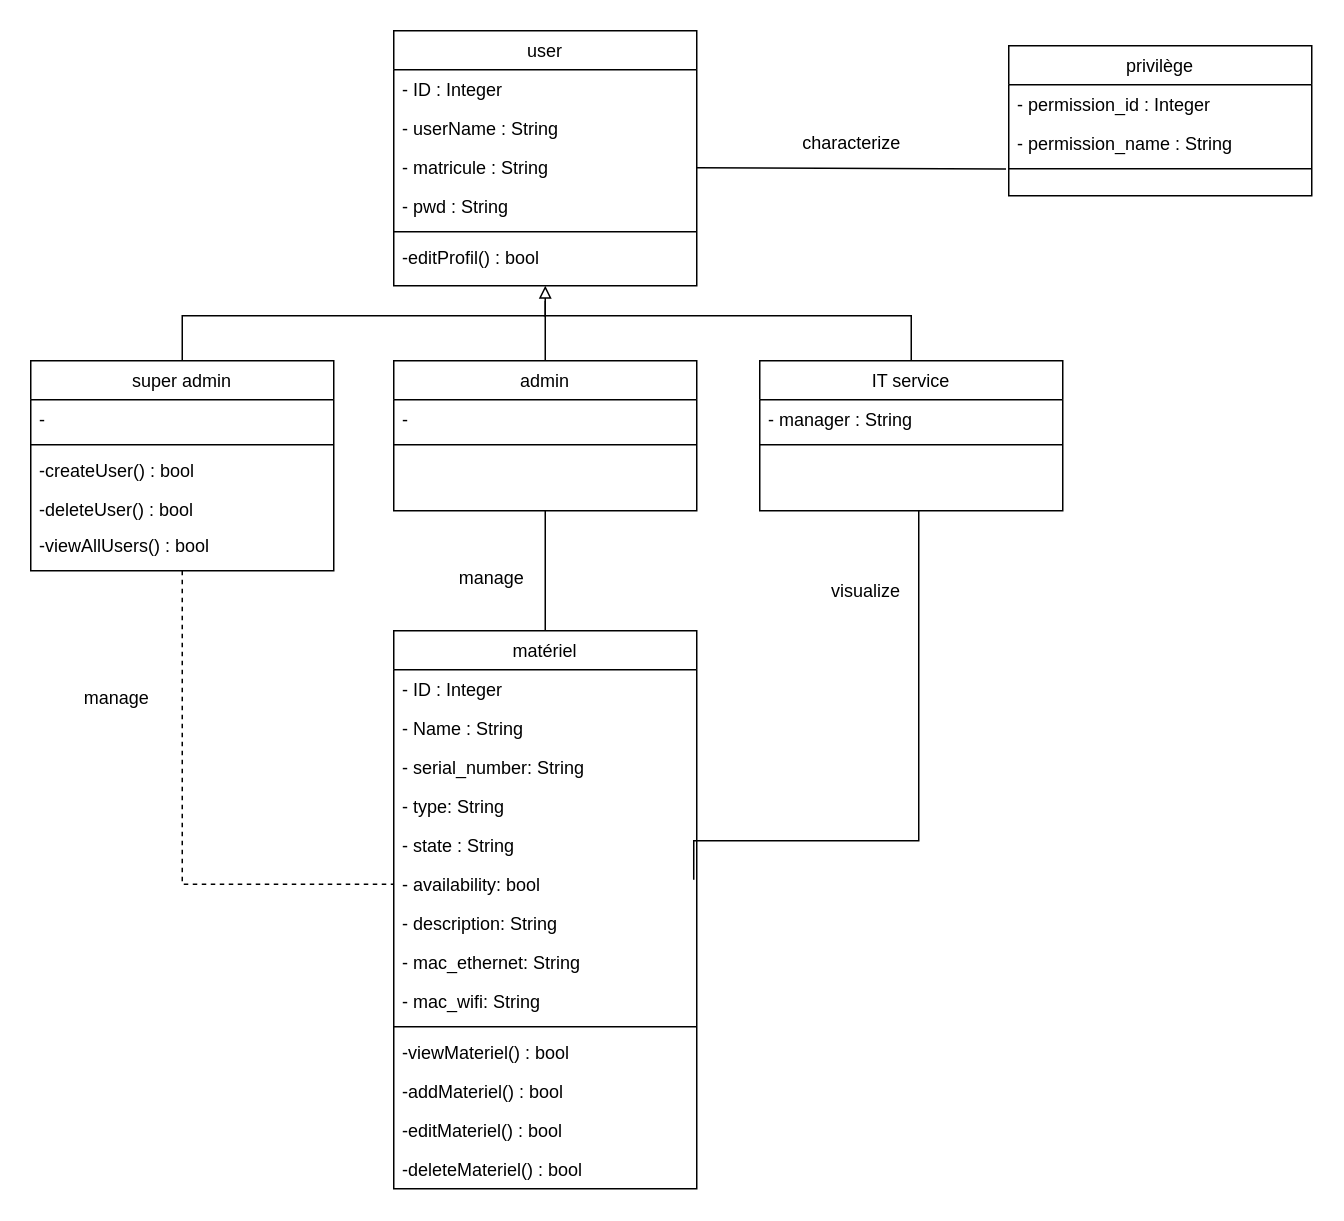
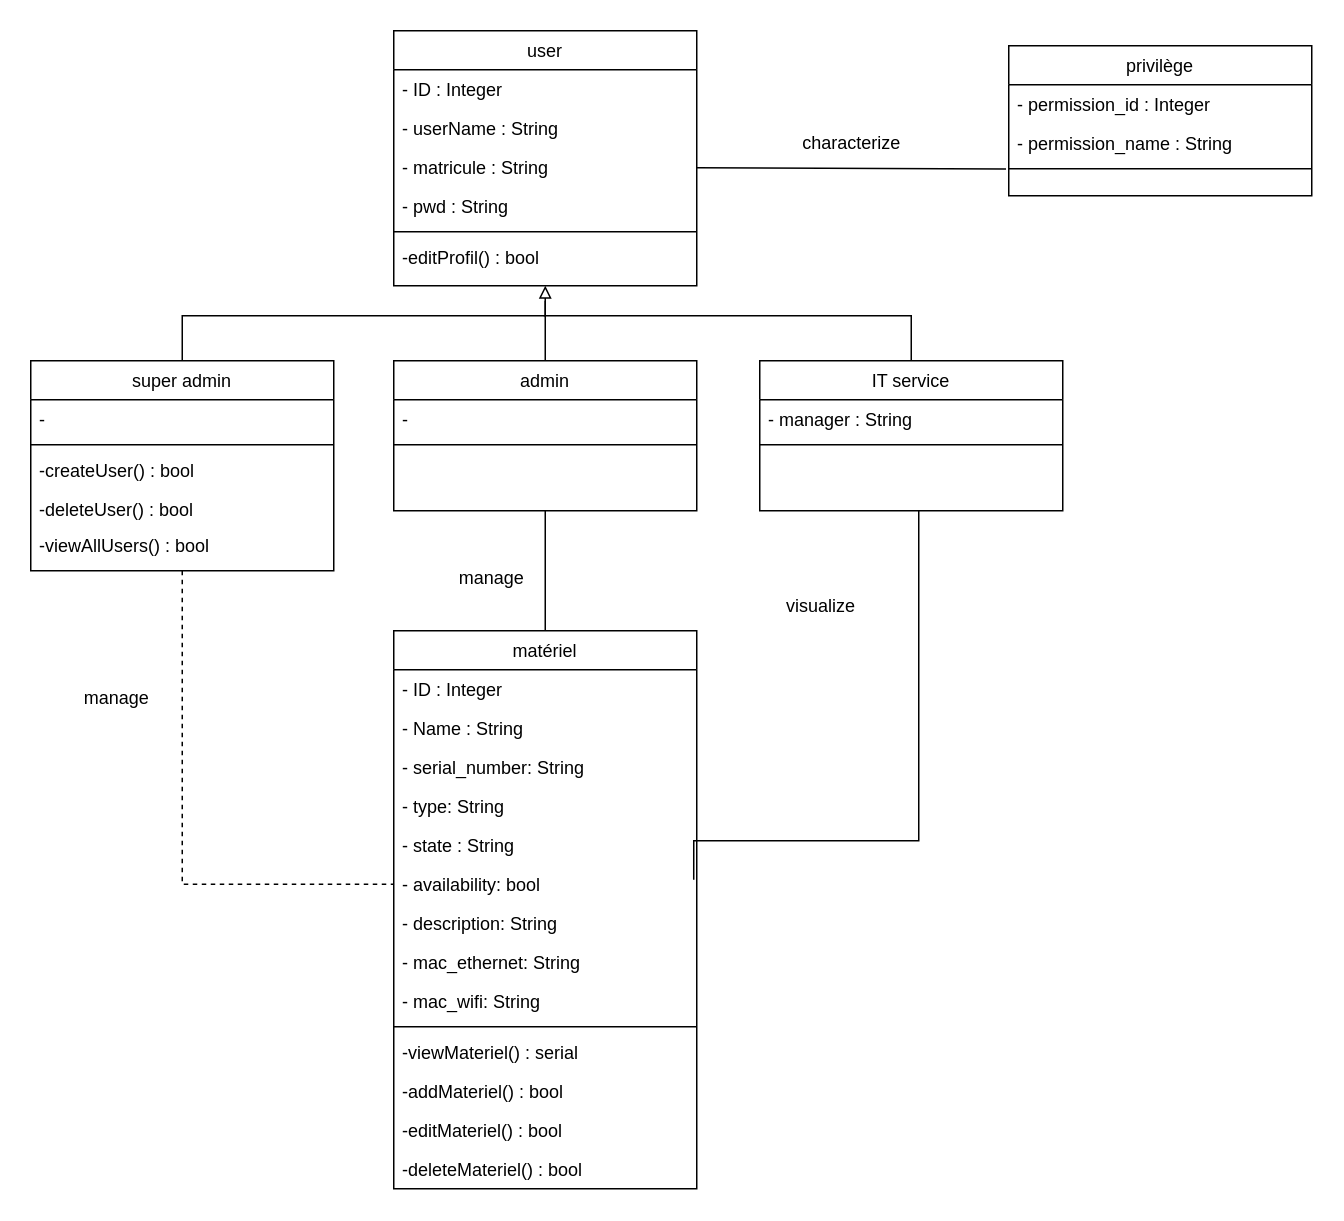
  <mxCell id="0" />
  <mxCell id="1" parent="0" />
  <mxCell id="2" value="user" style="swimlane;fontStyle=0;align=center;verticalAlign=top;childLayout=stackLayout;horizontal=1;startSize=26;horizontalStack=0;resizeParent=1;resizeLast=0;collapsible=1;marginBottom=0;rounded=0;shadow=0;strokeWidth=1;" parent="1" vertex="1"><mxGeometry x="262" y="20" width="202" height="170" as="geometry"><mxRectangle x="550" y="140" width="160" height="26" as="alternateBounds" /></mxGeometry></mxCell>
  <mxCell id="3" value="- ID : Integer " style="text;align=left;verticalAlign=top;spacingLeft=4;spacingRight=4;overflow=hidden;rotatable=0;points=[[0,0.5],[1,0.5]];portConstraint=eastwest;" parent="2" vertex="1"><mxGeometry y="26" width="202" height="26" as="geometry" /></mxCell>
  <mxCell id="4" value="- userName : String" style="text;align=left;verticalAlign=top;spacingLeft=4;spacingRight=4;overflow=hidden;rotatable=0;points=[[0,0.5],[1,0.5]];portConstraint=eastwest;rounded=0;shadow=0;html=0;" parent="2" vertex="1"><mxGeometry y="52" width="202" height="26" as="geometry" /></mxCell>
  <mxCell id="5" value="- matricule : String" style="text;align=left;verticalAlign=top;spacingLeft=4;spacingRight=4;overflow=hidden;rotatable=0;points=[[0,0.5],[1,0.5]];portConstraint=eastwest;rounded=0;shadow=0;html=0;" parent="2" vertex="1"><mxGeometry y="78" width="202" height="26" as="geometry" /></mxCell>
  <mxCell id="6" value="- pwd : String " style="text;align=left;verticalAlign=top;spacingLeft=4;spacingRight=4;overflow=hidden;rotatable=0;points=[[0,0.5],[1,0.5]];portConstraint=eastwest;rounded=0;shadow=0;html=0;" parent="2" vertex="1"><mxGeometry y="104" width="202" height="26" as="geometry" /></mxCell>
  <mxCell id="7" value="" style="line;html=1;strokeWidth=1;align=left;verticalAlign=middle;spacingTop=-1;spacingLeft=3;spacingRight=3;rotatable=0;labelPosition=right;points=[];portConstraint=eastwest;" parent="2" vertex="1"><mxGeometry y="130" width="202" height="8" as="geometry" /></mxCell>
  <mxCell id="8" value="-editProfil() : bool" style="text;align=left;verticalAlign=top;spacingLeft=4;spacingRight=4;overflow=hidden;rotatable=0;points=[[0,0.5],[1,0.5]];portConstraint=eastwest;rounded=0;shadow=0;html=0;" parent="2" vertex="1"><mxGeometry y="138" width="202" height="26" as="geometry" /></mxCell>
  <mxCell id="9" style="edgeStyle=orthogonalEdgeStyle;rounded=0;orthogonalLoop=1;jettySize=auto;html=1;entryX=0.5;entryY=1;entryDx=0;entryDy=0;strokeWidth=1;endArrow=block;endFill=0;" parent="1" source="11" target="2" edge="1"><mxGeometry relative="1" as="geometry"><Array as="points"><mxPoint x="121" y="210" /><mxPoint x="363" y="210" /></Array></mxGeometry></mxCell>
  <mxCell id="10" style="edgeStyle=orthogonalEdgeStyle;rounded=0;orthogonalLoop=1;jettySize=auto;html=1;entryX=0;entryY=0.5;entryDx=0;entryDy=0;endArrow=none;endFill=0;dashed=1;" parent="1" source="11" target="38" edge="1"><mxGeometry relative="1" as="geometry" /></mxCell>
  <mxCell id="11" value="super admin" style="swimlane;fontStyle=0;align=center;verticalAlign=top;childLayout=stackLayout;horizontal=1;startSize=26;horizontalStack=0;resizeParent=1;resizeLast=0;collapsible=1;marginBottom=0;rounded=0;shadow=0;strokeWidth=1;" parent="1" vertex="1"><mxGeometry x="20" y="240" width="202" height="140" as="geometry"><mxRectangle x="550" y="140" width="160" height="26" as="alternateBounds" /></mxGeometry></mxCell>
  <mxCell id="12" value="-" style="text;align=left;verticalAlign=top;spacingLeft=4;spacingRight=4;overflow=hidden;rotatable=0;points=[[0,0.5],[1,0.5]];portConstraint=eastwest;rounded=0;shadow=0;html=0;" parent="11" vertex="1"><mxGeometry y="26" width="202" height="26" as="geometry" /></mxCell>
  <mxCell id="13" value="" style="line;html=1;strokeWidth=1;align=left;verticalAlign=middle;spacingTop=-1;spacingLeft=3;spacingRight=3;rotatable=0;labelPosition=right;points=[];portConstraint=eastwest;" parent="11" vertex="1"><mxGeometry y="52" width="202" height="8" as="geometry" /></mxCell>
  <mxCell id="14" value="-createUser() : bool" style="text;align=left;verticalAlign=top;spacingLeft=4;spacingRight=4;overflow=hidden;rotatable=0;points=[[0,0.5],[1,0.5]];portConstraint=eastwest;rounded=0;shadow=0;html=0;" parent="11" vertex="1"><mxGeometry y="60" width="202" height="26" as="geometry" /></mxCell>
  <mxCell id="15" value="-deleteUser() : bool" style="text;align=left;verticalAlign=top;spacingLeft=4;spacingRight=4;overflow=hidden;rotatable=0;points=[[0,0.5],[1,0.5]];portConstraint=eastwest;rounded=0;shadow=0;html=0;" parent="11" vertex="1"><mxGeometry y="86" width="202" height="24" as="geometry" /></mxCell>
  <mxCell id="16" value="-viewAllUsers() : bool" style="text;align=left;verticalAlign=top;spacingLeft=4;spacingRight=4;overflow=hidden;rotatable=0;points=[[0,0.5],[1,0.5]];portConstraint=eastwest;rounded=0;shadow=0;html=0;" parent="11" vertex="1"><mxGeometry y="110" width="202" height="24" as="geometry" /></mxCell>
  <mxCell id="17" style="edgeStyle=orthogonalEdgeStyle;rounded=0;orthogonalLoop=1;jettySize=auto;html=1;endArrow=none;endFill=0;" parent="1" source="19" edge="1"><mxGeometry relative="1" as="geometry"><mxPoint x="363" y="200" as="targetPoint" /></mxGeometry></mxCell>
  <mxCell id="18" style="edgeStyle=orthogonalEdgeStyle;rounded=0;orthogonalLoop=1;jettySize=auto;html=1;entryX=0.5;entryY=0;entryDx=0;entryDy=0;endArrow=none;endFill=0;" parent="1" source="19" target="32" edge="1"><mxGeometry relative="1" as="geometry" /></mxCell>
  <mxCell id="19" value="admin" style="swimlane;fontStyle=0;align=center;verticalAlign=top;childLayout=stackLayout;horizontal=1;startSize=26;horizontalStack=0;resizeParent=1;resizeLast=0;collapsible=1;marginBottom=0;rounded=0;shadow=0;strokeWidth=1;" parent="1" vertex="1"><mxGeometry x="262" y="240" width="202" height="100" as="geometry"><mxRectangle x="550" y="140" width="160" height="26" as="alternateBounds" /></mxGeometry></mxCell>
  <mxCell id="20" value="- " style="text;align=left;verticalAlign=top;spacingLeft=4;spacingRight=4;overflow=hidden;rotatable=0;points=[[0,0.5],[1,0.5]];portConstraint=eastwest;" parent="19" vertex="1"><mxGeometry y="26" width="202" height="26" as="geometry" /></mxCell>
  <mxCell id="21" value="" style="line;html=1;strokeWidth=1;align=left;verticalAlign=middle;spacingTop=-1;spacingLeft=3;spacingRight=3;rotatable=0;labelPosition=right;points=[];portConstraint=eastwest;" parent="19" vertex="1"><mxGeometry y="52" width="202" height="8" as="geometry" /></mxCell>
  <mxCell id="22" style="edgeStyle=orthogonalEdgeStyle;rounded=0;orthogonalLoop=1;jettySize=auto;html=1;endArrow=none;endFill=0;" parent="1" source="24" edge="1"><mxGeometry relative="1" as="geometry"><mxPoint x="362" y="210" as="targetPoint" /><Array as="points"><mxPoint x="607" y="210" /></Array></mxGeometry></mxCell>
  <mxCell id="23" style="edgeStyle=orthogonalEdgeStyle;rounded=0;orthogonalLoop=1;jettySize=auto;html=1;entryX=0.99;entryY=0.385;entryDx=0;entryDy=0;entryPerimeter=0;endArrow=none;endFill=0;" parent="1" source="24" target="38" edge="1"><mxGeometry relative="1" as="geometry"><mxPoint x="472" y="560" as="targetPoint" /><Array as="points"><mxPoint x="612" y="560" /></Array></mxGeometry></mxCell>
  <mxCell id="24" value="IT service" style="swimlane;fontStyle=0;align=center;verticalAlign=top;childLayout=stackLayout;horizontal=1;startSize=26;horizontalStack=0;resizeParent=1;resizeLast=0;collapsible=1;marginBottom=0;rounded=0;shadow=0;strokeWidth=1;" parent="1" vertex="1"><mxGeometry x="506" y="240" width="202" height="100" as="geometry"><mxRectangle x="550" y="140" width="160" height="26" as="alternateBounds" /></mxGeometry></mxCell>
  <mxCell id="25" value="- manager : String " style="text;align=left;verticalAlign=top;spacingLeft=4;spacingRight=4;overflow=hidden;rotatable=0;points=[[0,0.5],[1,0.5]];portConstraint=eastwest;" parent="24" vertex="1"><mxGeometry y="26" width="202" height="26" as="geometry" /></mxCell>
  <mxCell id="26" value="" style="line;html=1;strokeWidth=1;align=left;verticalAlign=middle;spacingTop=-1;spacingLeft=3;spacingRight=3;rotatable=0;labelPosition=right;points=[];portConstraint=eastwest;" parent="24" vertex="1"><mxGeometry y="52" width="202" height="8" as="geometry" /></mxCell>
  <mxCell id="27" value="privilège" style="swimlane;fontStyle=0;align=center;verticalAlign=top;childLayout=stackLayout;horizontal=1;startSize=26;horizontalStack=0;resizeParent=1;resizeLast=0;collapsible=1;marginBottom=0;rounded=0;shadow=0;strokeWidth=1;" parent="1" vertex="1"><mxGeometry x="672" y="30" width="202" height="100" as="geometry"><mxRectangle x="550" y="140" width="160" height="26" as="alternateBounds" /></mxGeometry></mxCell>
  <mxCell id="28" value="- permission_id : Integer" style="text;align=left;verticalAlign=top;spacingLeft=4;spacingRight=4;overflow=hidden;rotatable=0;points=[[0,0.5],[1,0.5]];portConstraint=eastwest;" parent="27" vertex="1"><mxGeometry y="26" width="202" height="26" as="geometry" /></mxCell>
  <mxCell id="29" value="- permission_name : String" style="text;align=left;verticalAlign=top;spacingLeft=4;spacingRight=4;overflow=hidden;rotatable=0;points=[[0,0.5],[1,0.5]];portConstraint=eastwest;" parent="27" vertex="1"><mxGeometry y="52" width="202" height="26" as="geometry" /></mxCell>
  <mxCell id="30" value="" style="line;html=1;strokeWidth=1;align=left;verticalAlign=middle;spacingTop=-1;spacingLeft=3;spacingRight=3;rotatable=0;labelPosition=right;points=[];portConstraint=eastwest;" parent="27" vertex="1"><mxGeometry y="78" width="202" height="8" as="geometry" /></mxCell>
  <mxCell id="31" style="rounded=0;orthogonalLoop=1;jettySize=auto;html=1;entryX=-0.009;entryY=1.162;entryDx=0;entryDy=0;entryPerimeter=0;endArrow=none;endFill=0;" parent="1" source="5" target="29" edge="1"><mxGeometry relative="1" as="geometry" /></mxCell>
  <mxCell id="32" value="matériel" style="swimlane;fontStyle=0;align=center;verticalAlign=top;childLayout=stackLayout;horizontal=1;startSize=26;horizontalStack=0;resizeParent=1;resizeLast=0;collapsible=1;marginBottom=0;rounded=0;shadow=0;strokeWidth=1;" parent="1" vertex="1"><mxGeometry x="262" y="420" width="202" height="372" as="geometry"><mxRectangle x="550" y="140" width="160" height="26" as="alternateBounds" /></mxGeometry></mxCell>
  <mxCell id="33" value="- ID : Integer " style="text;align=left;verticalAlign=top;spacingLeft=4;spacingRight=4;overflow=hidden;rotatable=0;points=[[0,0.5],[1,0.5]];portConstraint=eastwest;" parent="32" vertex="1"><mxGeometry y="26" width="202" height="26" as="geometry" /></mxCell>
  <mxCell id="34" value="- Name : String" style="text;align=left;verticalAlign=top;spacingLeft=4;spacingRight=4;overflow=hidden;rotatable=0;points=[[0,0.5],[1,0.5]];portConstraint=eastwest;rounded=0;shadow=0;html=0;" parent="32" vertex="1"><mxGeometry y="52" width="202" height="26" as="geometry" /></mxCell>
  <mxCell id="35" value="- serial_number: String" style="text;align=left;verticalAlign=top;spacingLeft=4;spacingRight=4;overflow=hidden;rotatable=0;points=[[0,0.5],[1,0.5]];portConstraint=eastwest;rounded=0;shadow=0;html=0;" parent="32" vertex="1"><mxGeometry y="78" width="202" height="26" as="geometry" /></mxCell>
  <mxCell id="36" value="- type: String" style="text;align=left;verticalAlign=top;spacingLeft=4;spacingRight=4;overflow=hidden;rotatable=0;points=[[0,0.5],[1,0.5]];portConstraint=eastwest;rounded=0;shadow=0;html=0;" vertex="1" parent="32"><mxGeometry y="104" width="202" height="26" as="geometry" /></mxCell>
  <mxCell id="37" value="- state : String " style="text;align=left;verticalAlign=top;spacingLeft=4;spacingRight=4;overflow=hidden;rotatable=0;points=[[0,0.5],[1,0.5]];portConstraint=eastwest;rounded=0;shadow=0;html=0;" parent="32" vertex="1"><mxGeometry y="130" width="202" height="26" as="geometry" /></mxCell>
  <mxCell id="38" value="- availability: bool" style="text;align=left;verticalAlign=top;spacingLeft=4;spacingRight=4;overflow=hidden;rotatable=0;points=[[0,0.5],[1,0.5]];portConstraint=eastwest;rounded=0;shadow=0;html=0;" parent="32" vertex="1"><mxGeometry y="156" width="202" height="26" as="geometry" /></mxCell>
  <mxCell id="39" value="- description: String" style="text;align=left;verticalAlign=top;spacingLeft=4;spacingRight=4;overflow=hidden;rotatable=0;points=[[0,0.5],[1,0.5]];portConstraint=eastwest;rounded=0;shadow=0;html=0;" vertex="1" parent="32"><mxGeometry y="182" width="202" height="26" as="geometry" /></mxCell>
  <mxCell id="40" value="- mac_ethernet: String" style="text;align=left;verticalAlign=top;spacingLeft=4;spacingRight=4;overflow=hidden;rotatable=0;points=[[0,0.5],[1,0.5]];portConstraint=eastwest;rounded=0;shadow=0;html=0;" vertex="1" parent="32"><mxGeometry y="208" width="202" height="26" as="geometry" /></mxCell>
  <mxCell id="41" value="- mac_wifi: String" style="text;align=left;verticalAlign=top;spacingLeft=4;spacingRight=4;overflow=hidden;rotatable=0;points=[[0,0.5],[1,0.5]];portConstraint=eastwest;rounded=0;shadow=0;html=0;" vertex="1" parent="32"><mxGeometry y="234" width="202" height="26" as="geometry" /></mxCell>
  <mxCell id="42" value="" style="line;html=1;strokeWidth=1;align=left;verticalAlign=middle;spacingTop=-1;spacingLeft=3;spacingRight=3;rotatable=0;labelPosition=right;points=[];portConstraint=eastwest;" parent="32" vertex="1"><mxGeometry y="260" width="202" height="8" as="geometry" /></mxCell>
- <mxCell id="43" value="-viewMateriel() : bool" style="text;align=left;verticalAlign=top;spacingLeft=4;spacingRight=4;overflow=hidden;rotatable=0;points=[[0,0.5],[1,0.5]];portConstraint=eastwest;rounded=0;shadow=0;html=0;" parent="32" vertex="1"><mxGeometry y="268" width="202" height="26" as="geometry" /></mxCell>
+ <mxCell id="43" value="-viewMateriel() : serial" style="text;align=left;verticalAlign=top;spacingLeft=4;spacingRight=4;overflow=hidden;rotatable=0;points=[[0,0.5],[1,0.5]];portConstraint=eastwest;rounded=0;shadow=0;html=0;" parent="32" vertex="1"><mxGeometry y="268" width="202" height="26" as="geometry" /></mxCell>
  <mxCell id="44" value="-addMateriel() : bool" style="text;align=left;verticalAlign=top;spacingLeft=4;spacingRight=4;overflow=hidden;rotatable=0;points=[[0,0.5],[1,0.5]];portConstraint=eastwest;rounded=0;shadow=0;html=0;" parent="32" vertex="1"><mxGeometry y="294" width="202" height="26" as="geometry" /></mxCell>
  <mxCell id="45" value="-editMateriel() : bool" style="text;align=left;verticalAlign=top;spacingLeft=4;spacingRight=4;overflow=hidden;rotatable=0;points=[[0,0.5],[1,0.5]];portConstraint=eastwest;rounded=0;shadow=0;html=0;" parent="32" vertex="1"><mxGeometry y="320" width="202" height="26" as="geometry" /></mxCell>
  <mxCell id="46" value="-deleteMateriel() : bool" style="text;align=left;verticalAlign=top;spacingLeft=4;spacingRight=4;overflow=hidden;rotatable=0;points=[[0,0.5],[1,0.5]];portConstraint=eastwest;rounded=0;shadow=0;html=0;" parent="32" vertex="1"><mxGeometry y="346" width="202" height="26" as="geometry" /></mxCell>
  <mxCell id="47" value="characterize" style="text;html=1;align=center;verticalAlign=middle;resizable=0;points=[];autosize=1;strokeColor=none;fillColor=none;" parent="1" vertex="1"><mxGeometry x="522" y="80" width="90" height="30" as="geometry" /></mxCell>
  <mxCell id="48" value="manage" style="text;html=1;align=center;verticalAlign=middle;resizable=0;points=[];autosize=1;strokeColor=none;fillColor=none;" parent="1" vertex="1"><mxGeometry x="42" y="450" width="70" height="30" as="geometry" /></mxCell>
  <mxCell id="49" value="manage" style="text;html=1;align=center;verticalAlign=middle;resizable=0;points=[];autosize=1;strokeColor=none;fillColor=none;" parent="1" vertex="1"><mxGeometry x="292" y="370" width="70" height="30" as="geometry" /></mxCell>
- <mxCell id="50" value="visualize" style="text;whiteSpace=wrap;html=1;" parent="1" vertex="1"><mxGeometry x="552" y="380" width="80" height="40" as="geometry" /></mxCell>
+ <mxCell id="50" value="visualize" style="text;whiteSpace=wrap;html=1;" parent="1" vertex="1"><mxGeometry x="522" y="390" width="80" height="40" as="geometry" /></mxCell>
